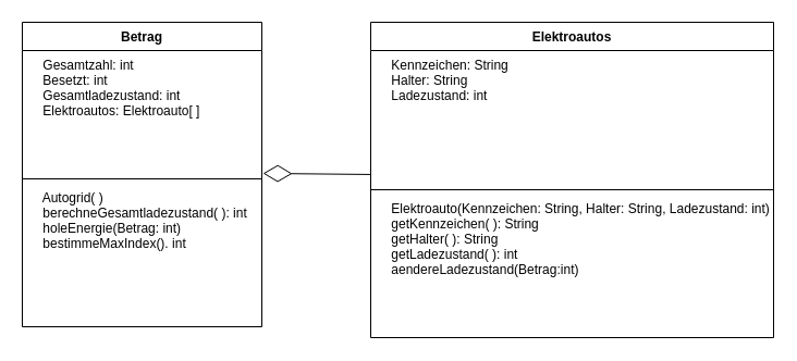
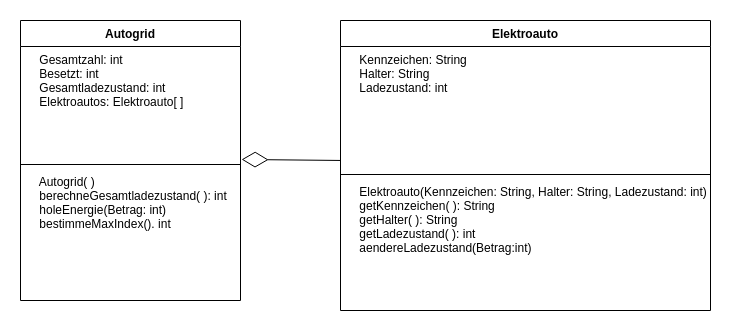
  <mxCell id="0" />
  <mxCell id="1" parent="0" />
- <mxCell id="2" value="Betrag" style="swimlane;fontStyle=1;align=center;verticalAlign=top;childLayout=stackLayout;horizontal=1;startSize=26;horizontalStack=0;resizeParent=1;resizeParentMax=0;resizeLast=0;collapsible=1;marginBottom=0;" vertex="1" parent="1"><mxGeometry x="20" y="20" width="220" height="280" as="geometry"><mxRectangle x="40" y="200" width="100" height="26" as="alternateBounds" /></mxGeometry></mxCell>
+ <mxCell id="2" value="Autogrid" style="swimlane;fontStyle=1;align=center;verticalAlign=top;childLayout=stackLayout;horizontal=1;startSize=26;horizontalStack=0;resizeParent=1;resizeParentMax=0;resizeLast=0;collapsible=1;marginBottom=0;" vertex="1" parent="1"><mxGeometry x="20" y="20" width="220" height="280" as="geometry"><mxRectangle x="40" y="200" width="100" height="26" as="alternateBounds" /></mxGeometry></mxCell>
  <mxCell id="3" value="    Gesamtzahl: int&#10;    Besetzt: int&#10;    Gesamtladezustand: int&#10;    Elektroautos: Elektroauto[ ] " style="text;strokeColor=none;fillColor=none;align=left;verticalAlign=top;spacingLeft=4;spacingRight=4;overflow=hidden;rotatable=0;points=[[0,0.5],[1,0.5]];portConstraint=eastwest;" vertex="1" parent="2"><mxGeometry y="26" width="220" height="114" as="geometry" /></mxCell>
  <mxCell id="4" value="" style="line;strokeWidth=1;fillColor=none;align=left;verticalAlign=middle;spacingTop=-1;spacingLeft=3;spacingRight=3;rotatable=0;labelPosition=right;points=[];portConstraint=eastwest;" vertex="1" parent="2"><mxGeometry y="140" width="220" height="8" as="geometry" /></mxCell>
  <mxCell id="5" value="    Autogrid( )&#10;    berechneGesamtladezustand( ): int&#10;    holeEnergie(Betrag: int)&#10;    bestimmeMaxIndex(). int" style="text;strokeColor=none;fillColor=none;align=left;verticalAlign=top;spacingLeft=4;spacingRight=4;overflow=hidden;rotatable=0;points=[[0,0.5],[1,0.5]];portConstraint=eastwest;" vertex="1" parent="2"><mxGeometry y="148" width="220" height="132" as="geometry" /></mxCell>
- <mxCell id="6" value="Elektroautos" style="swimlane;fontStyle=1;align=center;verticalAlign=top;childLayout=stackLayout;horizontal=1;startSize=26;horizontalStack=0;resizeParent=1;resizeParentMax=0;resizeLast=0;collapsible=1;marginBottom=0;" vertex="1" parent="1"><mxGeometry x="340" y="20" width="370" height="290" as="geometry" /></mxCell>
+ <mxCell id="6" value="Elektroauto" style="swimlane;fontStyle=1;align=center;verticalAlign=top;childLayout=stackLayout;horizontal=1;startSize=26;horizontalStack=0;resizeParent=1;resizeParentMax=0;resizeLast=0;collapsible=1;marginBottom=0;" vertex="1" parent="1"><mxGeometry x="340" y="20" width="370" height="290" as="geometry" /></mxCell>
  <mxCell id="7" value="    Kennzeichen: String&#10;    Halter: String&#10;    Ladezustand: int" style="text;strokeColor=none;fillColor=none;align=left;verticalAlign=top;spacingLeft=4;spacingRight=4;overflow=hidden;rotatable=0;points=[[0,0.5],[1,0.5]];portConstraint=eastwest;" vertex="1" parent="6"><mxGeometry y="26" width="370" height="124" as="geometry" /></mxCell>
  <mxCell id="8" value="" style="line;strokeWidth=1;fillColor=none;align=left;verticalAlign=middle;spacingTop=-1;spacingLeft=3;spacingRight=3;rotatable=0;labelPosition=right;points=[];portConstraint=eastwest;" vertex="1" parent="6"><mxGeometry y="150" width="370" height="8" as="geometry" /></mxCell>
  <mxCell id="9" value="    Elektroauto(Kennzeichen: String, Halter: String, Ladezustand: int)&#10;    getKennzeichen( ): String&#10;    getHalter( ): String&#10;    getLadezustand( ): int&#10;    aendereLadezustand(Betrag:int)" style="text;strokeColor=none;fillColor=none;align=left;verticalAlign=top;spacingLeft=4;spacingRight=4;overflow=hidden;rotatable=0;points=[[0,0.5],[1,0.5]];portConstraint=eastwest;" vertex="1" parent="6"><mxGeometry y="158" width="370" height="132" as="geometry" /></mxCell>
  <mxCell id="10" value="" style="endArrow=diamondThin;endFill=0;endSize=24;html=1;exitX=0;exitY=0.919;exitDx=0;exitDy=0;exitPerimeter=0;entryX=1.005;entryY=0.991;entryDx=0;entryDy=0;entryPerimeter=0;" edge="1" parent="1" source="7" target="3"><mxGeometry width="160" relative="1" as="geometry"><mxPoint x="190" y="-20" as="sourcePoint" /><mxPoint x="240" y="120" as="targetPoint" /><Array as="points" /></mxGeometry></mxCell>
